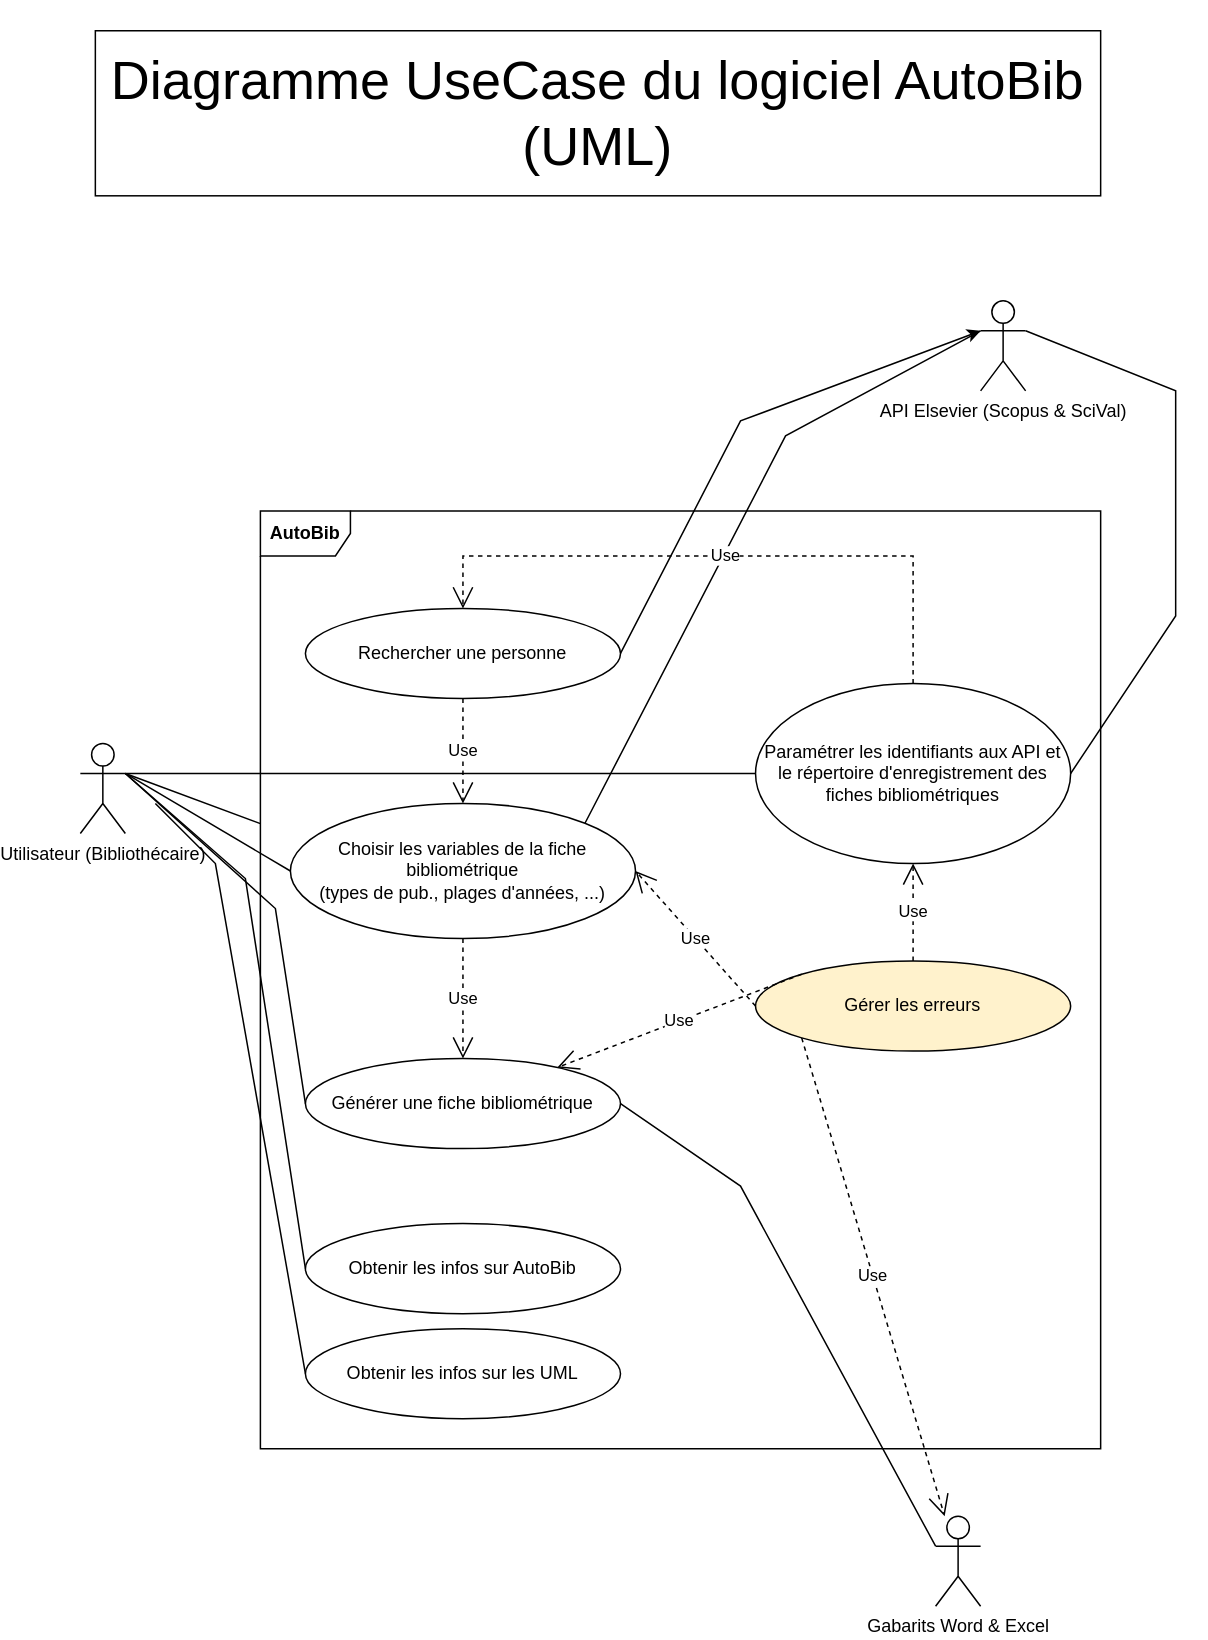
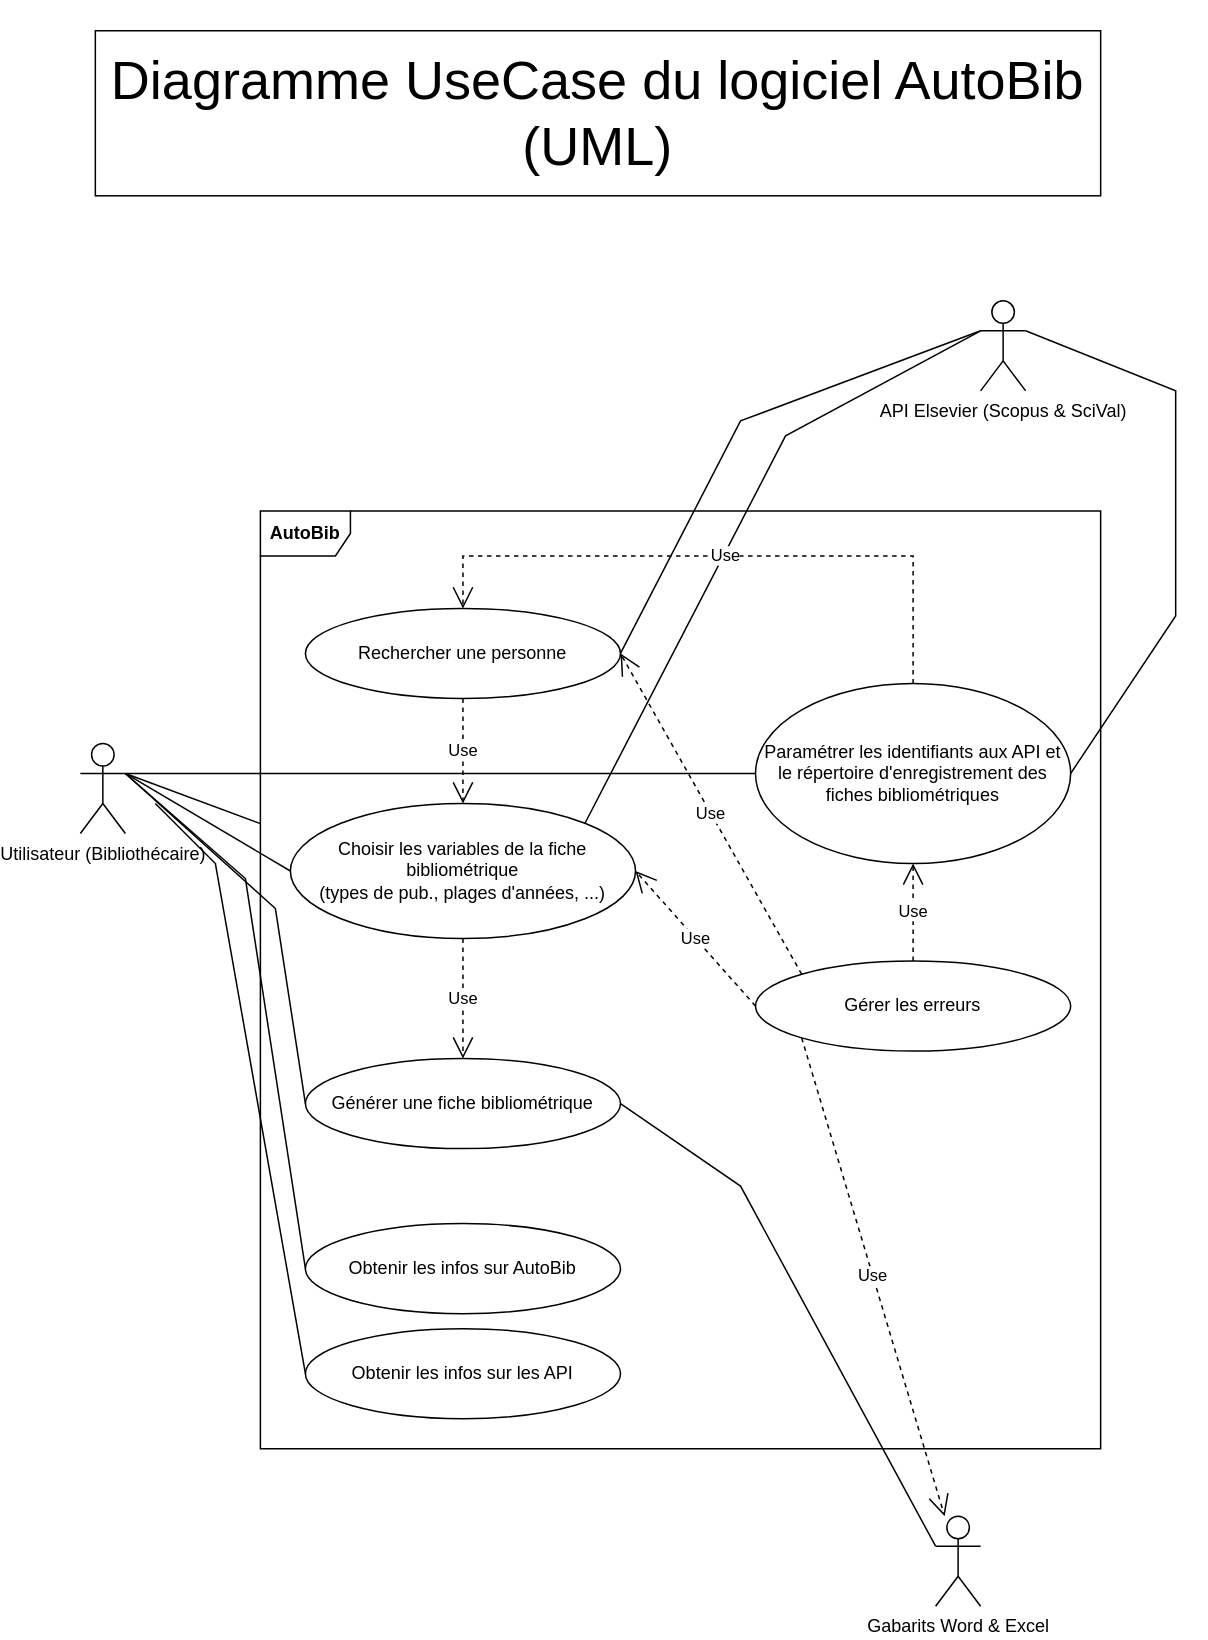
  <mxCell id="0" />
  <mxCell id="1" parent="0" />
  <mxCell id="2" value="Utilisateur (Bibliothécaire)" style="shape=umlActor;verticalLabelPosition=bottom;verticalAlign=top;html=1;outlineConnect=0;" vertex="1" parent="1"><mxGeometry x="20" y="495" width="30" height="60" as="geometry" /></mxCell>
  <mxCell id="3" value="&lt;b&gt;AutoBib&lt;/b&gt;" style="shape=umlFrame;whiteSpace=wrap;html=1;pointerEvents=0;" vertex="1" parent="1"><mxGeometry x="140" y="340" width="560" height="625" as="geometry" /></mxCell>
  <mxCell id="4" value="Gabarits Word &amp;amp; Excel" style="shape=umlActor;verticalLabelPosition=bottom;verticalAlign=top;html=1;outlineConnect=0;" vertex="1" parent="1"><mxGeometry x="590" y="1010" width="30" height="60" as="geometry" /></mxCell>
  <mxCell id="5" value="Use" style="endArrow=open;endSize=12;dashed=1;html=1;rounded=0;exitX=0.5;exitY=1;exitDx=0;exitDy=0;entryX=0.5;entryY=0;entryDx=0;entryDy=0;" edge="1" parent="1" source="6" target="7"><mxGeometry width="160" relative="1" as="geometry"><mxPoint x="-20" y="474.41" as="sourcePoint" /><mxPoint x="140" y="474.41" as="targetPoint" /></mxGeometry></mxCell>
  <mxCell id="6" value="Rechercher une personne" style="ellipse;whiteSpace=wrap;html=1;" vertex="1" parent="1"><mxGeometry x="170" y="405" width="210" height="60" as="geometry" /></mxCell>
  <mxCell id="7" value="Choisir les variables de la fiche bibliométrique &lt;br&gt;(types de pub., plages d'années, ...)" style="ellipse;whiteSpace=wrap;html=1;" vertex="1" parent="1"><mxGeometry x="160" y="535" width="230" height="90" as="geometry" /></mxCell>
  <mxCell id="8" value="Générer une fiche bibliométrique" style="ellipse;whiteSpace=wrap;html=1;" vertex="1" parent="1"><mxGeometry x="170" y="705" width="210" height="60" as="geometry" /></mxCell>
- <mxCell id="9" value="Gérer les erreurs" style="ellipse;whiteSpace=wrap;html=1;fillColor=#fff2cc;" vertex="1" parent="1"><mxGeometry x="470" y="640" width="210" height="60" as="geometry" /></mxCell>
+ <mxCell id="9" value="Gérer les erreurs" style="ellipse;whiteSpace=wrap;html=1;" vertex="1" parent="1"><mxGeometry x="470" y="640" width="210" height="60" as="geometry" /></mxCell>
  <mxCell id="10" value="Paramétrer les identifiants aux API et le répertoire d'enregistrement des fiches bibliométriques" style="ellipse;whiteSpace=wrap;html=1;" vertex="1" parent="1"><mxGeometry x="470" y="455" width="210" height="120" as="geometry" /></mxCell>
  <mxCell id="11" value="Obtenir les infos sur AutoBib" style="ellipse;whiteSpace=wrap;html=1;" vertex="1" parent="1"><mxGeometry x="170" y="815" width="210" height="60" as="geometry" /></mxCell>
- <mxCell id="12" value="Obtenir les infos sur les UML" style="ellipse;whiteSpace=wrap;html=1;" vertex="1" parent="1"><mxGeometry x="170" y="885" width="210" height="60" as="geometry" /></mxCell>
+ <mxCell id="12" value="Obtenir les infos sur les API" style="ellipse;whiteSpace=wrap;html=1;" vertex="1" parent="1"><mxGeometry x="170" y="885" width="210" height="60" as="geometry" /></mxCell>
  <mxCell id="13" value="Use" style="endArrow=open;endSize=12;dashed=1;html=1;rounded=0;exitX=0.5;exitY=1;exitDx=0;exitDy=0;entryX=0.5;entryY=0;entryDx=0;entryDy=0;" edge="1" parent="1" source="7" target="8"><mxGeometry width="160" relative="1" as="geometry"><mxPoint x="310" y="655" as="sourcePoint" /><mxPoint x="310" y="725" as="targetPoint" /></mxGeometry></mxCell>
  <mxCell id="14" value="" style="endArrow=none;html=1;rounded=0;exitX=1;exitY=0.333;exitDx=0;exitDy=0;exitPerimeter=0;" edge="1" parent="1" source="2" target="3"><mxGeometry width="50" height="50" relative="1" as="geometry"><mxPoint x="450" y="655" as="sourcePoint" /><mxPoint x="500" y="605" as="targetPoint" /></mxGeometry></mxCell>
  <mxCell id="15" value="" style="endArrow=none;html=1;rounded=0;exitX=1;exitY=0.333;exitDx=0;exitDy=0;exitPerimeter=0;entryX=0;entryY=0.5;entryDx=0;entryDy=0;" edge="1" parent="1" source="2" target="7"><mxGeometry width="50" height="50" relative="1" as="geometry"><mxPoint x="-60" y="475" as="sourcePoint" /><mxPoint x="180" y="445" as="targetPoint" /></mxGeometry></mxCell>
  <mxCell id="16" value="" style="endArrow=none;html=1;rounded=0;exitX=1;exitY=0.333;exitDx=0;exitDy=0;exitPerimeter=0;entryX=0;entryY=0.5;entryDx=0;entryDy=0;" edge="1" parent="1" source="2" target="8"><mxGeometry width="50" height="50" relative="1" as="geometry"><mxPoint x="-60" y="475" as="sourcePoint" /><mxPoint x="170" y="590" as="targetPoint" /><Array as="points"><mxPoint x="150" y="605" /></Array></mxGeometry></mxCell>
- <mxCell id="17" value="Use" style="endArrow=open;endSize=12;dashed=1;html=1;rounded=0;exitX=0;exitY=0;exitDx=0;exitDy=0;" edge="1" parent="1" source="9" target="8"><mxGeometry width="160" relative="1" as="geometry"><mxPoint x="400" y="635" as="sourcePoint" /><mxPoint x="560" y="635" as="targetPoint" /></mxGeometry></mxCell>
+ <mxCell id="17" value="Use" style="endArrow=open;endSize=12;dashed=1;html=1;rounded=0;entryX=1;entryY=0.5;entryDx=0;entryDy=0;exitX=0;exitY=0;exitDx=0;exitDy=0;" edge="1" parent="1" source="9" target="6"><mxGeometry width="160" relative="1" as="geometry"><mxPoint x="400" y="635" as="sourcePoint" /><mxPoint x="560" y="635" as="targetPoint" /></mxGeometry></mxCell>
  <mxCell id="18" value="Use" style="endArrow=open;endSize=12;dashed=1;html=1;rounded=0;exitX=0;exitY=0.5;exitDx=0;exitDy=0;entryX=1;entryY=0.5;entryDx=0;entryDy=0;" edge="1" parent="1" source="9" target="7"><mxGeometry width="160" relative="1" as="geometry"><mxPoint x="390" y="445" as="sourcePoint" /><mxPoint x="480" y="644" as="targetPoint" /></mxGeometry></mxCell>
  <mxCell id="19" value="Use" style="endArrow=open;endSize=12;dashed=1;html=1;rounded=0;exitX=0;exitY=1;exitDx=0;exitDy=0;" edge="1" parent="1" source="9" target="4"><mxGeometry width="160" relative="1" as="geometry"><mxPoint x="400" y="455" as="sourcePoint" /><mxPoint x="490" y="654" as="targetPoint" /></mxGeometry></mxCell>
  <mxCell id="20" value="" style="endArrow=none;html=1;rounded=0;exitX=1;exitY=0.333;exitDx=0;exitDy=0;exitPerimeter=0;entryX=0;entryY=0.5;entryDx=0;entryDy=0;" edge="1" parent="1" source="2" target="10"><mxGeometry width="50" height="50" relative="1" as="geometry"><mxPoint x="-60" y="475" as="sourcePoint" /><mxPoint x="180" y="445" as="targetPoint" /></mxGeometry></mxCell>
- <mxCell id="21" value="" style="endArrow=classic;html=1;rounded=0;exitX=1;exitY=0.5;exitDx=0;exitDy=0;entryX=0;entryY=0.333;entryDx=0;entryDy=0;entryPerimeter=0;" edge="1" parent="1" source="6" target="22"><mxGeometry width="50" height="50" relative="1" as="geometry"><mxPoint x="380" y="435" as="sourcePoint" /><mxPoint x="840" y="365" as="targetPoint" /><Array as="points"><mxPoint x="460" y="280" /></Array></mxGeometry></mxCell>
+ <mxCell id="21" value="" style="endArrow=none;html=1;rounded=0;exitX=1;exitY=0.5;exitDx=0;exitDy=0;entryX=0;entryY=0.333;entryDx=0;entryDy=0;entryPerimeter=0;" edge="1" parent="1" source="6" target="22"><mxGeometry width="50" height="50" relative="1" as="geometry"><mxPoint x="380" y="435" as="sourcePoint" /><mxPoint x="840" y="365" as="targetPoint" /><Array as="points"><mxPoint x="460" y="280" /></Array></mxGeometry></mxCell>
  <mxCell id="22" value="API Elsevier (Scopus &amp;amp; SciVal)" style="shape=umlActor;verticalLabelPosition=bottom;verticalAlign=top;html=1;outlineConnect=0;" vertex="1" parent="1"><mxGeometry x="620" y="200" width="30" height="60" as="geometry" /></mxCell>
  <mxCell id="23" value="" style="endArrow=none;html=1;rounded=0;exitX=1;exitY=0.5;exitDx=0;exitDy=0;entryX=1;entryY=0.333;entryDx=0;entryDy=0;entryPerimeter=0;" edge="1" parent="1" source="10" target="22"><mxGeometry width="50" height="50" relative="1" as="geometry"><mxPoint y="485" as="sourcePoint" x="-50" /><mxPoint x="190" y="455" as="targetPoint" /><Array as="points"><mxPoint x="750" y="410" /><mxPoint x="750" y="260" /></Array></mxGeometry></mxCell>
  <mxCell id="24" value="" style="endArrow=none;html=1;rounded=0;exitX=1;exitY=0.5;exitDx=0;exitDy=0;entryX=0;entryY=0.333;entryDx=0;entryDy=0;entryPerimeter=0;" edge="1" parent="1" source="8" target="4"><mxGeometry width="50" height="50" relative="1" as="geometry"><mxPoint x="-40" y="495" as="sourcePoint" /><mxPoint x="200" y="465" as="targetPoint" /><Array as="points"><mxPoint x="460" y="790" /></Array></mxGeometry></mxCell>
  <mxCell id="25" value="" style="endArrow=none;html=1;rounded=0;exitX=1;exitY=0.333;exitDx=0;exitDy=0;exitPerimeter=0;entryX=0;entryY=0.5;entryDx=0;entryDy=0;" edge="1" parent="1" source="2" target="11"><mxGeometry width="50" height="50" relative="1" as="geometry"><mxPoint x="60" y="525" as="sourcePoint" /><mxPoint x="180" y="745" as="targetPoint" /><Array as="points"><mxPoint x="130" y="585" /></Array></mxGeometry></mxCell>
  <mxCell id="26" value="" style="endArrow=none;html=1;rounded=0;exitX=1;exitY=0.333;exitDx=0;exitDy=0;exitPerimeter=0;entryX=0;entryY=0.5;entryDx=0;entryDy=0;" edge="1" parent="1" target="12"><mxGeometry width="50" height="50" relative="1" as="geometry"><mxPoint x="70" y="535" as="sourcePoint" /><mxPoint x="190" y="755" as="targetPoint" /><Array as="points"><mxPoint x="110" y="575" /></Array></mxGeometry></mxCell>
  <mxCell id="27" value="" style="endArrow=none;html=1;rounded=0;exitX=1;exitY=0;exitDx=0;exitDy=0;entryX=0;entryY=0.333;entryDx=0;entryDy=0;entryPerimeter=0;" edge="1" parent="1" source="7" target="22"><mxGeometry width="50" height="50" relative="1" as="geometry"><mxPoint x="390" y="445" as="sourcePoint" /><mxPoint x="850" y="445" as="targetPoint" /><Array as="points"><mxPoint x="490" y="290" /></Array></mxGeometry></mxCell>
  <mxCell id="28" value="Use" style="endArrow=open;endSize=12;dashed=1;html=1;rounded=0;entryX=0.5;entryY=1;entryDx=0;entryDy=0;exitX=0.5;exitY=0;exitDx=0;exitDy=0;" edge="1" parent="1" source="9" target="10"><mxGeometry width="160" relative="1" as="geometry"><mxPoint x="585" y="585" as="sourcePoint" /><mxPoint x="585" y="650" as="targetPoint" /></mxGeometry></mxCell>
  <mxCell id="29" value="Use" style="endArrow=open;endSize=12;dashed=1;html=1;rounded=0;entryX=0.5;entryY=0;entryDx=0;entryDy=0;exitX=0.5;exitY=0;exitDx=0;exitDy=0;" edge="1" parent="1" source="10" target="6"><mxGeometry width="160" relative="1" as="geometry"><mxPoint x="585" y="650" as="sourcePoint" /><mxPoint x="585" y="585" as="targetPoint" /><Array as="points"><mxPoint x="575" y="370" /><mxPoint x="275" y="370" /></Array></mxGeometry></mxCell>
  <mxCell id="30" value="&lt;font style=&quot;font-size: 36px;&quot;&gt;Diagramme UseCase du logiciel AutoBib (UML)&lt;/font&gt;" style="rounded=0;whiteSpace=wrap;html=1;" vertex="1" parent="1"><mxGeometry x="30" y="20" width="670" height="110" as="geometry" /></mxCell>
